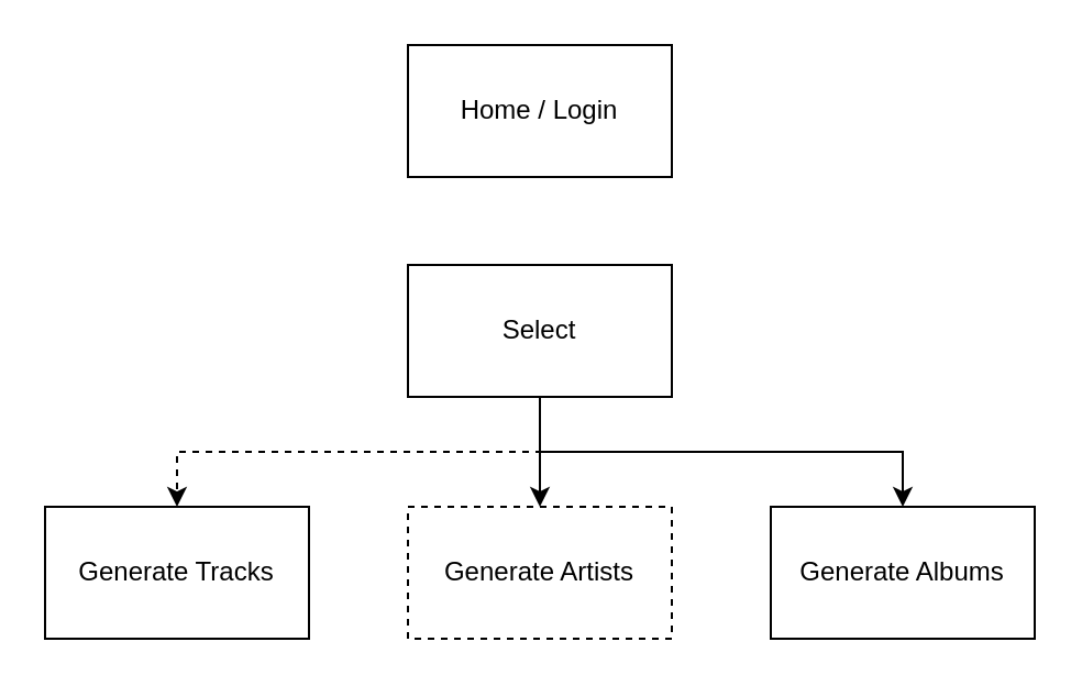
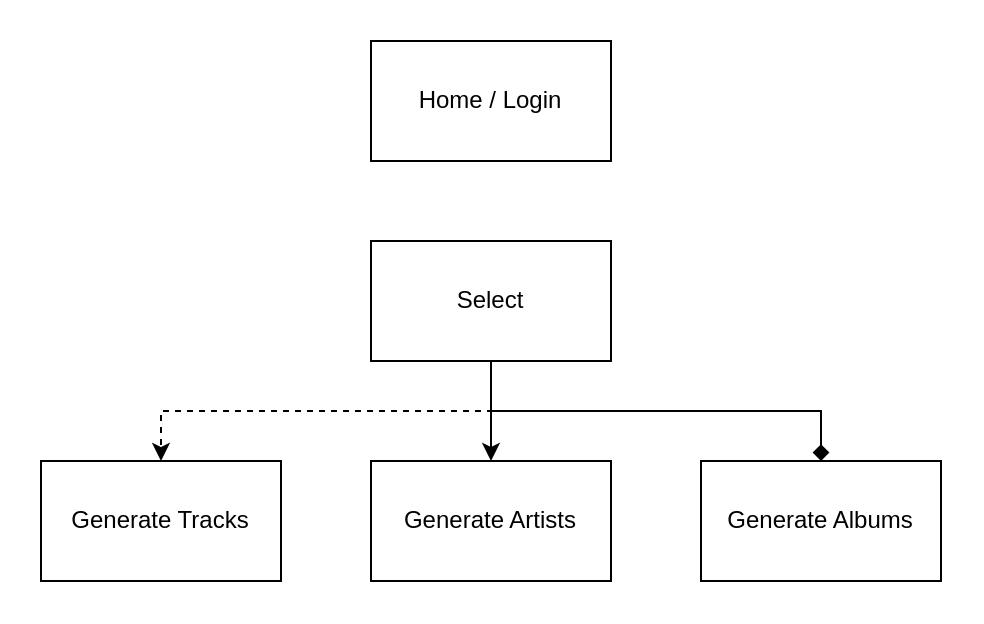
  <mxCell id="0" />
  <mxCell id="1" parent="0" />
  <mxCell id="2" value="Home / Login" style="rounded=0;whiteSpace=wrap;html=1;" parent="1" vertex="1"><mxGeometry x="185" y="20" width="120" height="60" as="geometry" /></mxCell>
  <mxCell id="3" value="Generate Tracks" style="rounded=0;whiteSpace=wrap;html=1;" parent="1" vertex="1"><mxGeometry x="20" y="230" width="120" height="60" as="geometry" /></mxCell>
- <mxCell id="4" value="Generate Artists" style="rounded=0;whiteSpace=wrap;html=1;dashed=1;" parent="1" vertex="1"><mxGeometry x="185" y="230" width="120" height="60" as="geometry" /></mxCell>
+ <mxCell id="4" value="Generate Artists" style="rounded=0;whiteSpace=wrap;html=1;" parent="1" vertex="1"><mxGeometry x="185" y="230" width="120" height="60" as="geometry" /></mxCell>
  <mxCell id="5" value="Generate Albums" style="rounded=0;whiteSpace=wrap;html=1;" parent="1" vertex="1"><mxGeometry x="350" y="230" width="120" height="60" as="geometry" /></mxCell>
  <mxCell id="6" style="edgeStyle=orthogonalEdgeStyle;rounded=0;orthogonalLoop=1;jettySize=auto;html=1;exitX=0.5;exitY=1;exitDx=0;exitDy=0;entryX=0.5;entryY=0;entryDx=0;entryDy=0;" edge="1" parent="1" source="9" target="4"><mxGeometry relative="1" as="geometry" /></mxCell>
- <mxCell id="7" style="edgeStyle=orthogonalEdgeStyle;rounded=0;orthogonalLoop=1;jettySize=auto;html=1;exitX=0.5;exitY=1;exitDx=0;exitDy=0;entryX=0.5;entryY=0;entryDx=0;entryDy=0;" edge="1" parent="1" source="9" target="5"><mxGeometry relative="1" as="geometry" /></mxCell>
+ <mxCell id="7" style="edgeStyle=orthogonalEdgeStyle;rounded=0;orthogonalLoop=1;jettySize=auto;html=1;exitX=0.5;exitY=1;exitDx=0;exitDy=0;entryX=0.5;entryY=0;entryDx=0;entryDy=0;endArrow=diamond;" edge="1" parent="1" source="9" target="5"><mxGeometry relative="1" as="geometry" /></mxCell>
  <mxCell id="8" style="edgeStyle=orthogonalEdgeStyle;rounded=0;orthogonalLoop=1;jettySize=auto;html=1;exitX=0.5;exitY=1;exitDx=0;exitDy=0;entryX=0.5;entryY=0;entryDx=0;entryDy=0;dashed=1;" edge="1" parent="1" source="9" target="3"><mxGeometry relative="1" as="geometry" /></mxCell>
  <mxCell id="9" value="&lt;div&gt;Select&lt;/div&gt;" style="rounded=0;whiteSpace=wrap;html=1;" vertex="1" parent="1"><mxGeometry x="185" y="120" width="120" height="60" as="geometry" /></mxCell>
